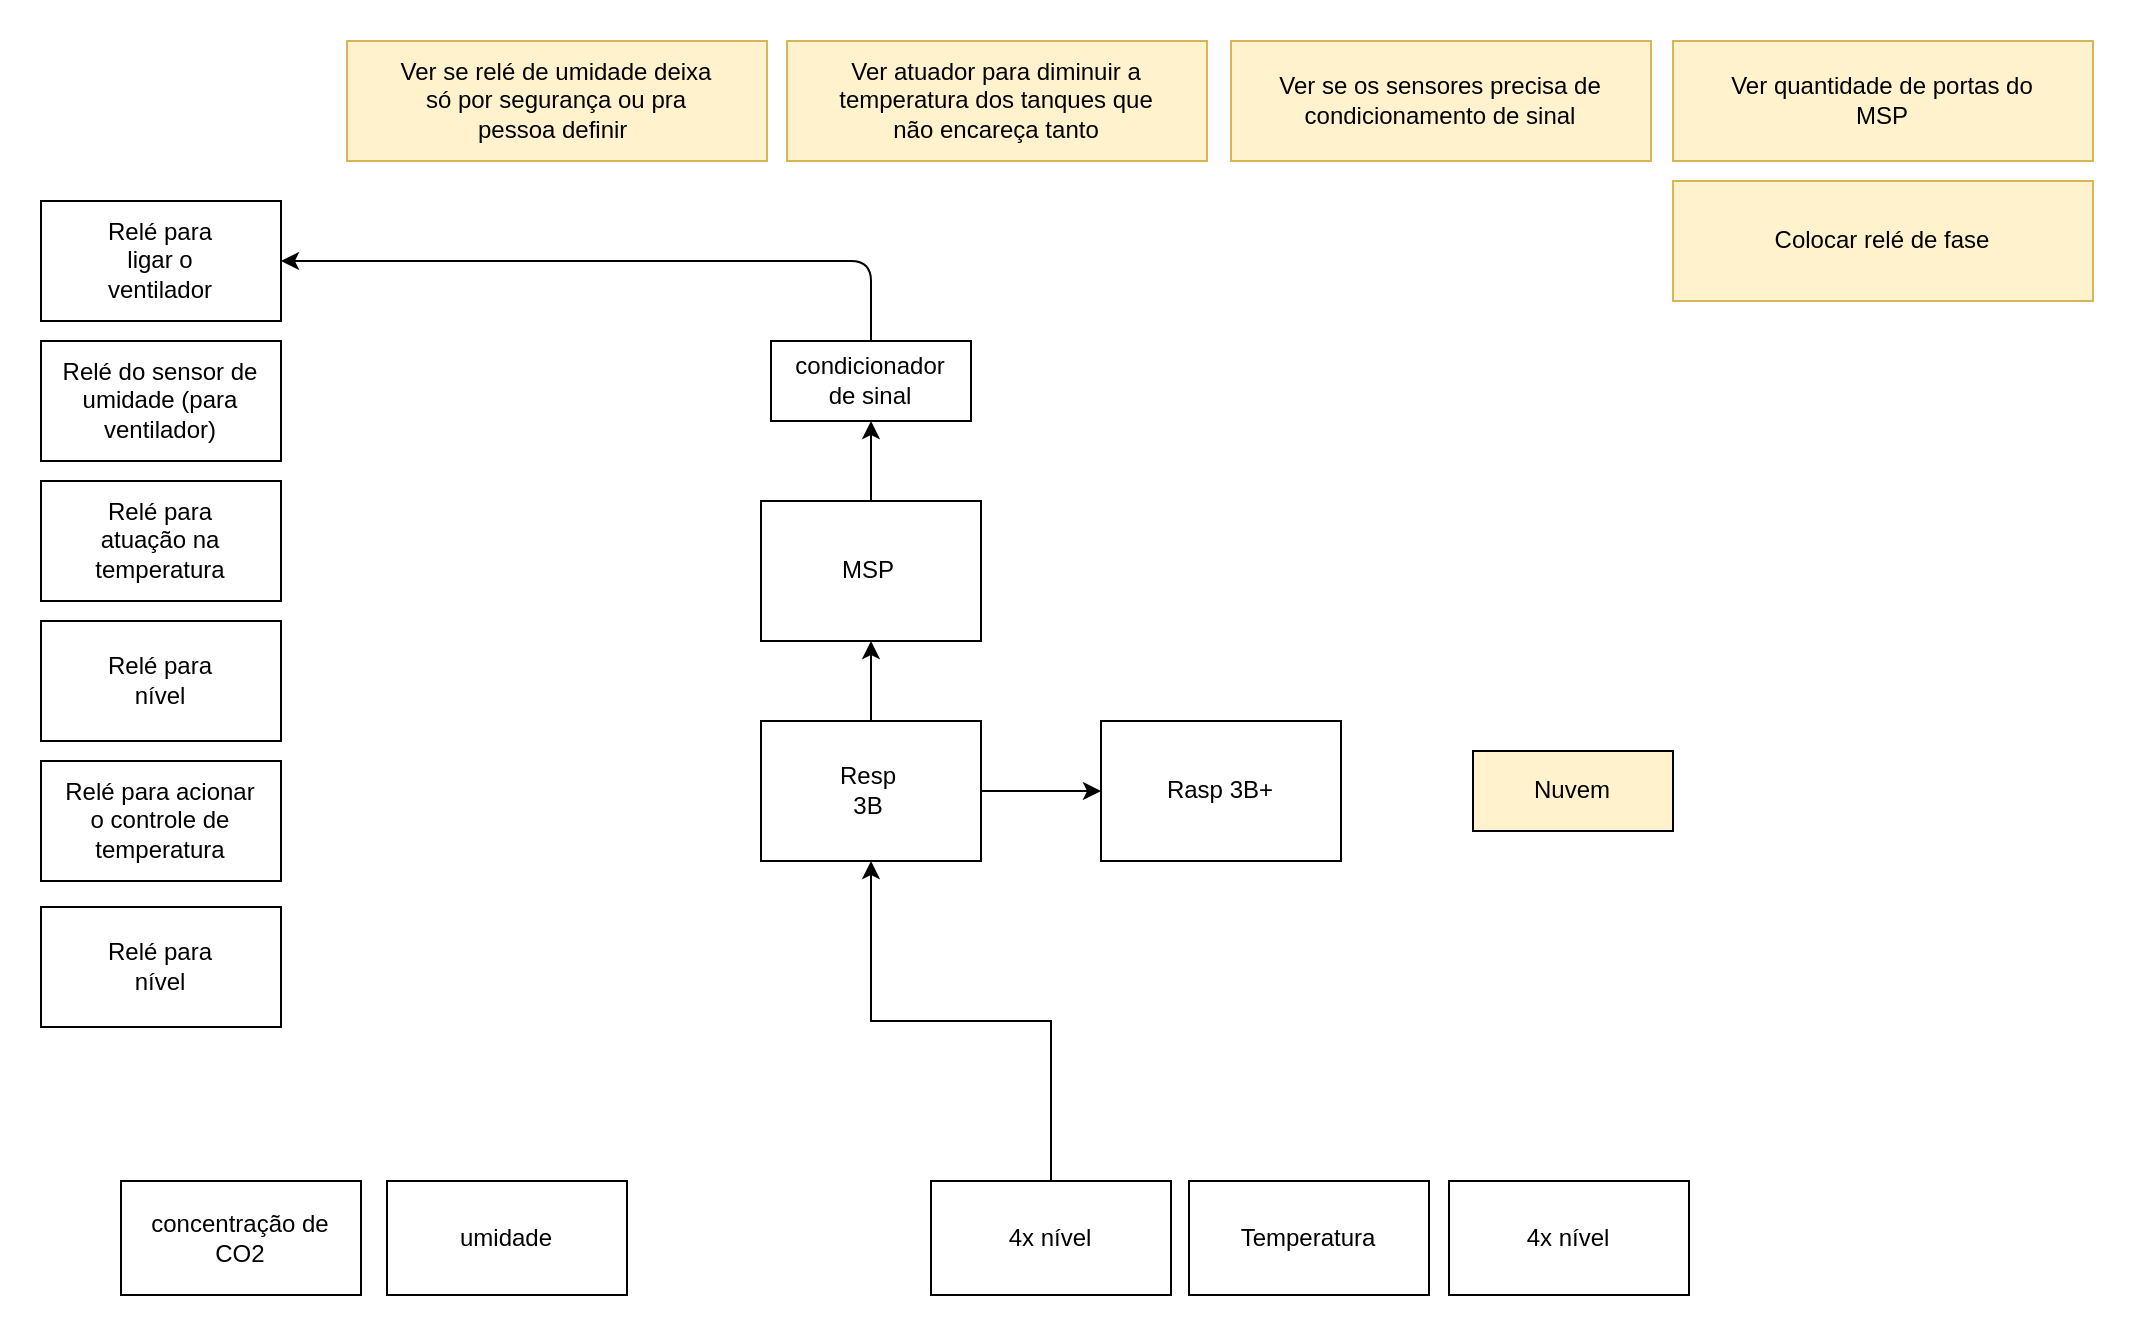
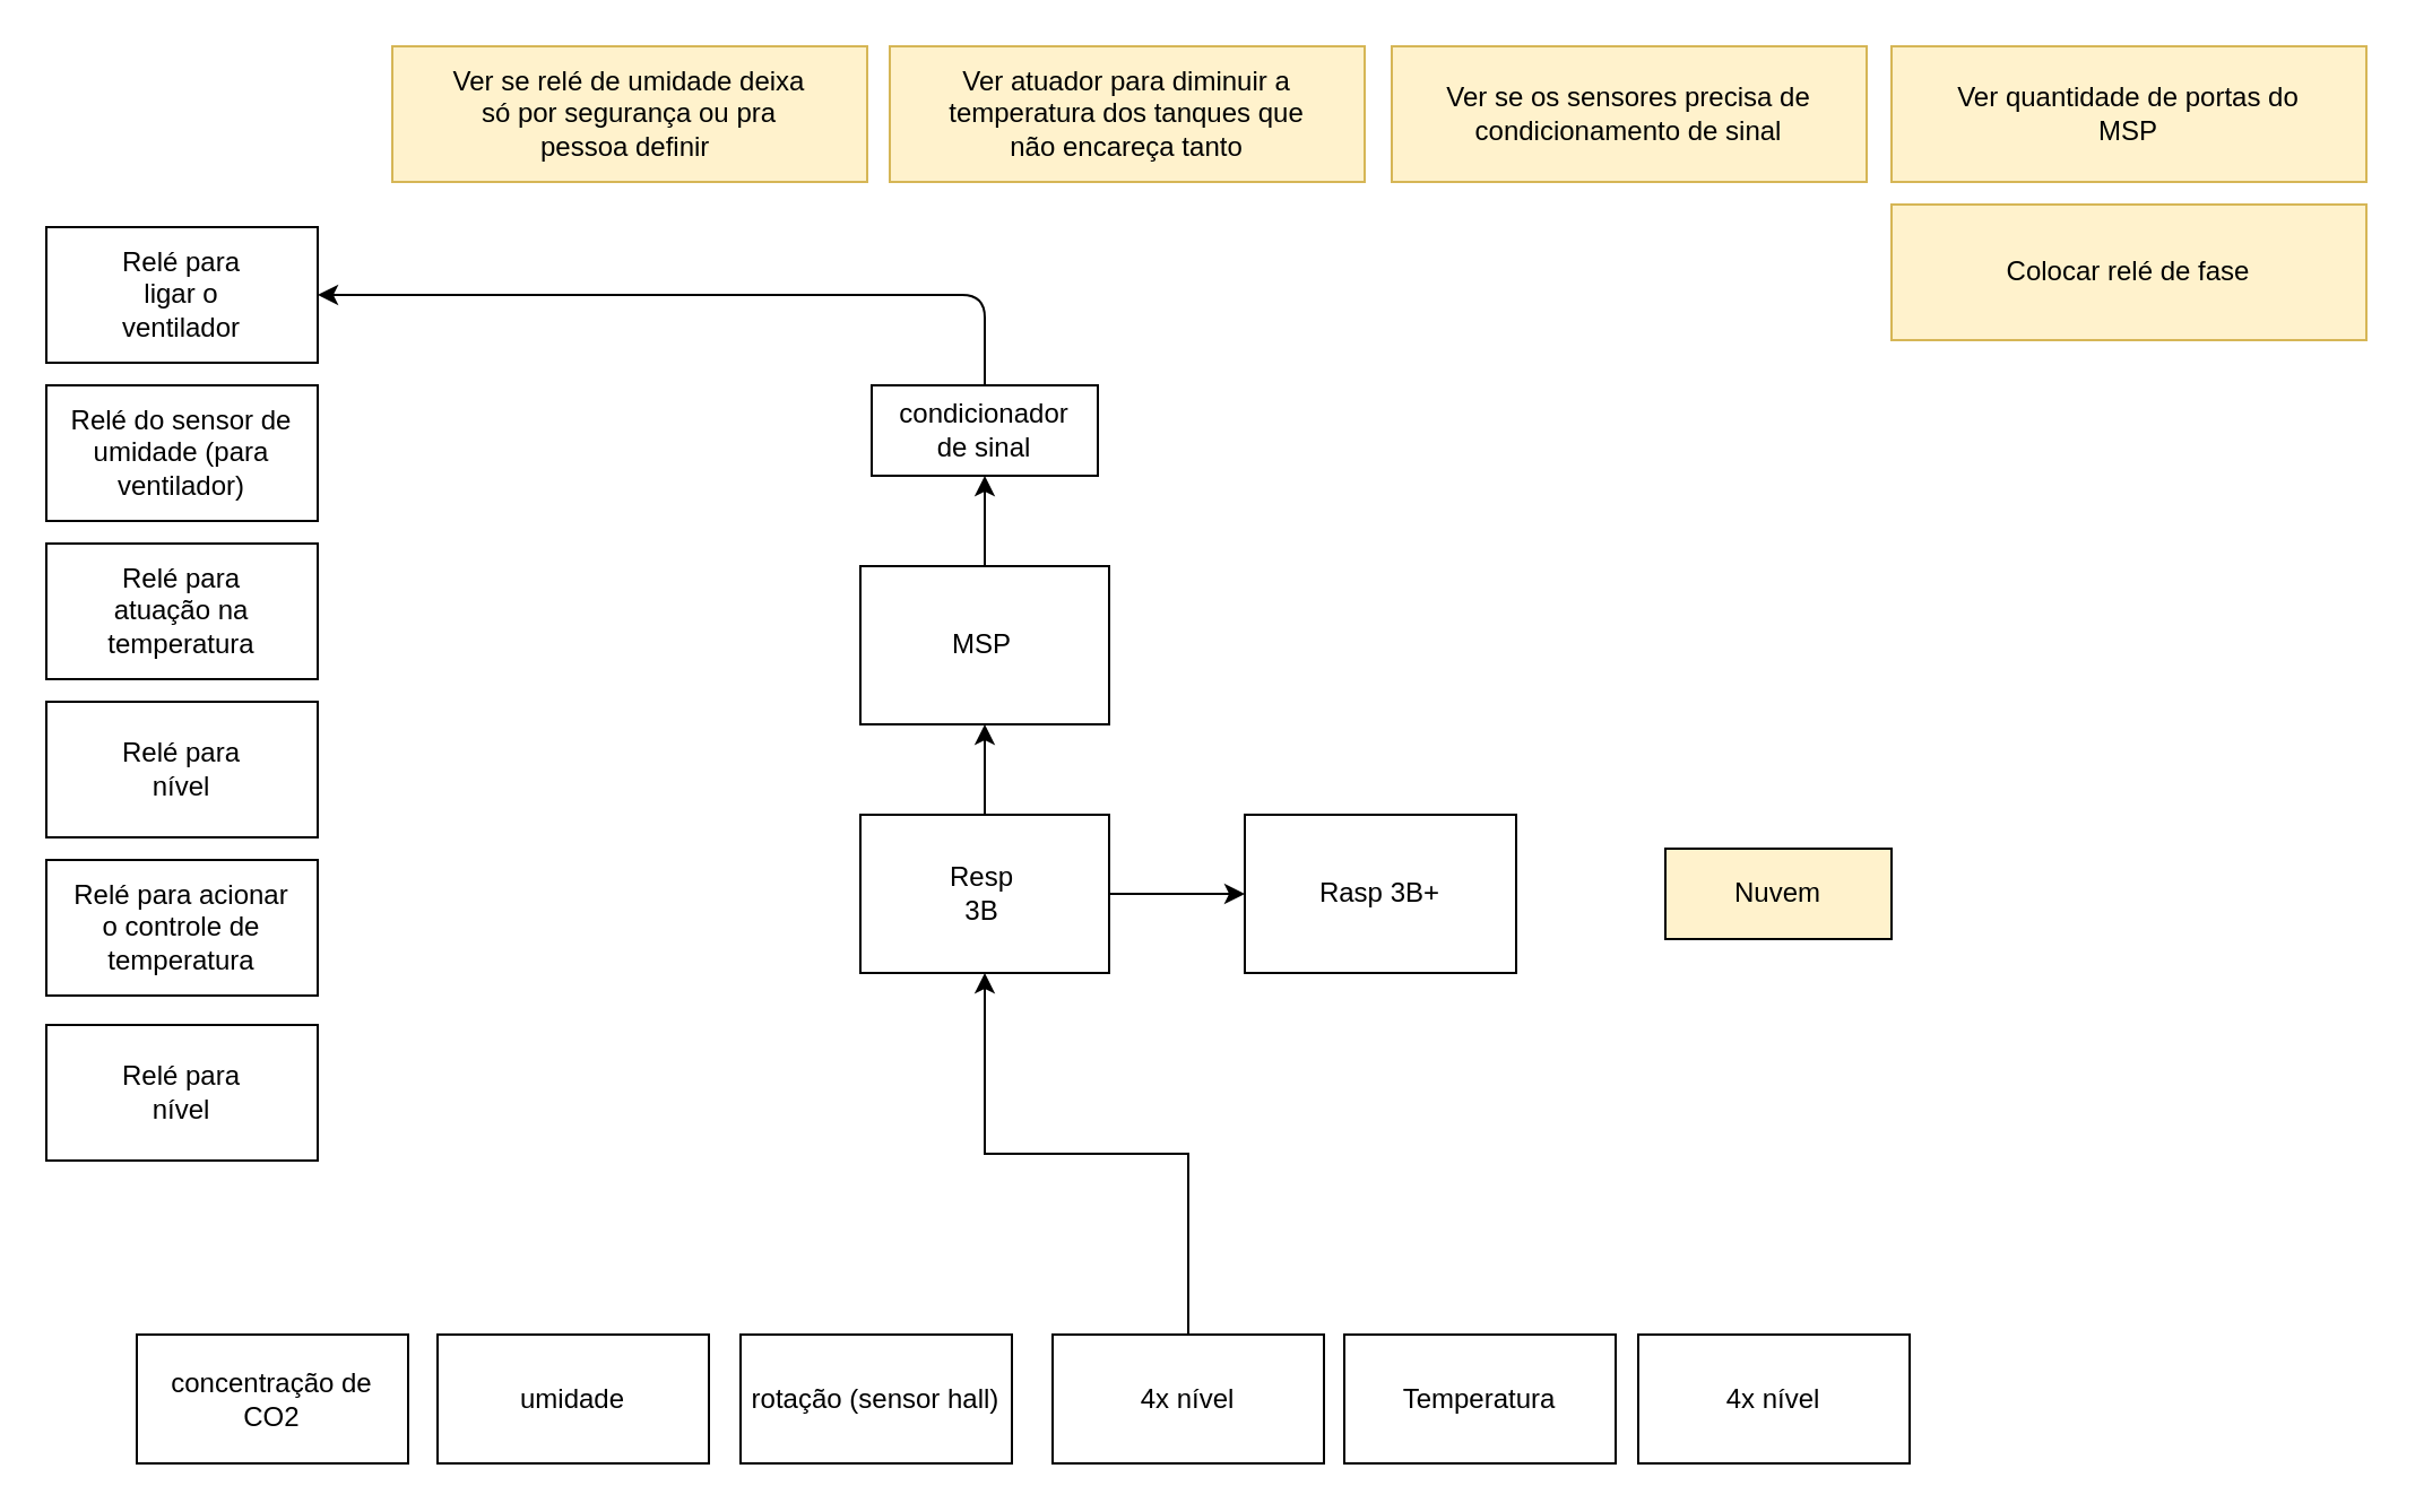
  <mxCell id="0" />
  <mxCell id="1" parent="0" />
  <mxCell id="2" value="" style="edgeStyle=orthogonalEdgeStyle;rounded=0;orthogonalLoop=1;jettySize=auto;html=1;" parent="1" source="3" target="28" edge="1"><mxGeometry relative="1" as="geometry" /></mxCell>
  <mxCell id="3" value="" style="rounded=0;whiteSpace=wrap;html=1;" parent="1" vertex="1"><mxGeometry x="380" y="250" width="110" height="70" as="geometry" /></mxCell>
  <mxCell id="4" value="MSP" style="text;html=1;strokeColor=none;fillColor=none;align=center;verticalAlign=middle;whiteSpace=wrap;rounded=0;" parent="1" vertex="1"><mxGeometry x="413.5" y="275" width="40" height="20" as="geometry" /></mxCell>
  <mxCell id="5" value="" style="rounded=0;whiteSpace=wrap;html=1;" parent="1" vertex="1"><mxGeometry x="20" y="170" width="120" height="60" as="geometry" /></mxCell>
  <mxCell id="6" value="Relé do sensor de umidade (para ventilador)" style="text;html=1;strokeColor=none;fillColor=none;align=center;verticalAlign=middle;whiteSpace=wrap;rounded=0;" parent="1" vertex="1"><mxGeometry x="30" y="190" width="100" height="20" as="geometry" /></mxCell>
  <mxCell id="7" value="" style="rounded=0;whiteSpace=wrap;html=1;" parent="1" vertex="1"><mxGeometry x="20" y="240" width="120" height="60" as="geometry" /></mxCell>
  <mxCell id="8" value="Relé para atuação na temperatura" style="text;html=1;strokeColor=none;fillColor=none;align=center;verticalAlign=middle;whiteSpace=wrap;rounded=0;" parent="1" vertex="1"><mxGeometry x="50" y="260" width="60" height="20" as="geometry" /></mxCell>
  <mxCell id="9" value="" style="rounded=0;whiteSpace=wrap;html=1;" parent="1" vertex="1"><mxGeometry x="20" y="100" width="120" height="60" as="geometry" /></mxCell>
  <mxCell id="10" value="Relé para ligar o ventilador" style="text;html=1;strokeColor=none;fillColor=none;align=center;verticalAlign=middle;whiteSpace=wrap;rounded=0;" parent="1" vertex="1"><mxGeometry x="50" y="120" width="60" height="20" as="geometry" /></mxCell>
  <mxCell id="11" value="" style="rounded=0;whiteSpace=wrap;html=1;" parent="1" vertex="1"><mxGeometry x="20" y="310" width="120" height="60" as="geometry" /></mxCell>
  <mxCell id="12" value="Relé para nível" style="text;html=1;strokeColor=none;fillColor=none;align=center;verticalAlign=middle;whiteSpace=wrap;rounded=0;" parent="1" vertex="1"><mxGeometry x="50" y="330" width="60" height="20" as="geometry" /></mxCell>
  <mxCell id="13" value="" style="rounded=0;whiteSpace=wrap;html=1;" parent="1" vertex="1"><mxGeometry x="20" y="380" width="120" height="60" as="geometry" /></mxCell>
  <mxCell id="14" value="Relé para acionar o controle de temperatura" style="text;html=1;strokeColor=none;fillColor=none;align=center;verticalAlign=middle;whiteSpace=wrap;rounded=0;" parent="1" vertex="1"><mxGeometry x="30" y="400" width="100" height="20" as="geometry" /></mxCell>
  <mxCell id="15" value="" style="rounded=0;whiteSpace=wrap;html=1;fillColor=#fff2cc;strokeColor=#d6b656;" parent="1" vertex="1"><mxGeometry x="173" y="20" width="210" height="60" as="geometry" /></mxCell>
  <mxCell id="16" value="Ver se relé de umidade deixa só por segurança ou pra pessoa definir&amp;nbsp;" style="text;html=1;strokeColor=none;fillColor=none;align=center;verticalAlign=middle;whiteSpace=wrap;rounded=0;" parent="1" vertex="1"><mxGeometry x="193" y="40" width="170" height="20" as="geometry" /></mxCell>
  <mxCell id="17" value="" style="rounded=0;whiteSpace=wrap;html=1;fillColor=#fff2cc;strokeColor=#d6b656;" parent="1" vertex="1"><mxGeometry x="393" y="20" width="210" height="60" as="geometry" /></mxCell>
  <mxCell id="18" value="Ver atuador para diminuir a temperatura dos tanques que não encareça tanto" style="text;html=1;strokeColor=none;fillColor=none;align=center;verticalAlign=middle;whiteSpace=wrap;rounded=0;" parent="1" vertex="1"><mxGeometry x="413" y="40" width="170" height="20" as="geometry" /></mxCell>
  <mxCell id="19" value="" style="rounded=0;whiteSpace=wrap;html=1;" parent="1" vertex="1"><mxGeometry x="20" y="453" width="120" height="60" as="geometry" /></mxCell>
  <mxCell id="20" value="Relé para nível" style="text;html=1;strokeColor=none;fillColor=none;align=center;verticalAlign=middle;whiteSpace=wrap;rounded=0;" parent="1" vertex="1"><mxGeometry x="50" y="473" width="60" height="20" as="geometry" /></mxCell>
  <mxCell id="21" value="" style="endArrow=classic;html=1;entryX=1;entryY=0.5;entryDx=0;entryDy=0;" parent="1" target="9" edge="1"><mxGeometry width="50" height="50" relative="1" as="geometry"><mxPoint x="435" y="170" as="sourcePoint" /><mxPoint x="400" y="240" as="targetPoint" /><Array as="points"><mxPoint x="435" y="130" /></Array></mxGeometry></mxCell>
  <mxCell id="22" value="" style="edgeStyle=orthogonalEdgeStyle;rounded=0;orthogonalLoop=1;jettySize=auto;html=1;entryX=0.5;entryY=1;entryDx=0;entryDy=0;" parent="1" source="24" target="3" edge="1"><mxGeometry relative="1" as="geometry" /></mxCell>
  <mxCell id="23" value="" style="edgeStyle=orthogonalEdgeStyle;rounded=0;orthogonalLoop=1;jettySize=auto;html=1;" parent="1" source="24" target="31" edge="1"><mxGeometry relative="1" as="geometry" /></mxCell>
  <mxCell id="24" value="" style="rounded=0;whiteSpace=wrap;html=1;" parent="1" vertex="1"><mxGeometry x="380" y="360" width="110" height="70" as="geometry" /></mxCell>
  <mxCell id="25" value="Resp 3B" style="text;html=1;strokeColor=none;fillColor=none;align=center;verticalAlign=middle;whiteSpace=wrap;rounded=0;" parent="1" vertex="1"><mxGeometry x="413.5" y="385" width="40" height="20" as="geometry" /></mxCell>
  <mxCell id="26" value="" style="rounded=0;whiteSpace=wrap;html=1;fillColor=#fff2cc;strokeColor=#d6b656;" parent="1" vertex="1"><mxGeometry x="615" y="20" width="210" height="60" as="geometry" /></mxCell>
  <mxCell id="27" value="Ver se os sensores precisa de condicionamento de sinal" style="text;html=1;strokeColor=none;fillColor=none;align=center;verticalAlign=middle;whiteSpace=wrap;rounded=0;" parent="1" vertex="1"><mxGeometry x="635" y="40" width="170" height="20" as="geometry" /></mxCell>
  <mxCell id="28" value="condicionador&lt;br&gt;de sinal" style="whiteSpace=wrap;html=1;align=center;" parent="1" vertex="1"><mxGeometry x="385" y="170" width="100" height="40" as="geometry" /></mxCell>
  <mxCell id="29" value="" style="rounded=0;whiteSpace=wrap;html=1;fillColor=#fff2cc;strokeColor=#d6b656;" parent="1" vertex="1"><mxGeometry x="836" y="20" width="210" height="60" as="geometry" /></mxCell>
  <mxCell id="30" value="Ver quantidade de portas do MSP" style="text;html=1;strokeColor=none;fillColor=none;align=center;verticalAlign=middle;whiteSpace=wrap;rounded=0;" parent="1" vertex="1"><mxGeometry x="856" y="40" width="170" height="20" as="geometry" /></mxCell>
  <mxCell id="31" value="Rasp 3B+" style="whiteSpace=wrap;html=1;align=center;" parent="1" vertex="1"><mxGeometry x="550" y="360" width="120" height="70" as="geometry" /></mxCell>
  <mxCell id="32" value="Nuvem" style="whiteSpace=wrap;html=1;align=center;fillColor=#fff2cc;" parent="1" vertex="1"><mxGeometry x="736" y="375" width="100" height="40" as="geometry" /></mxCell>
  <mxCell id="33" value="" style="rounded=0;whiteSpace=wrap;html=1;fillColor=#fff2cc;strokeColor=#d6b656;" parent="1" vertex="1"><mxGeometry x="836" y="90" width="210" height="60" as="geometry" /></mxCell>
  <mxCell id="34" value="Colocar relé de fase" style="text;html=1;strokeColor=none;fillColor=none;align=center;verticalAlign=middle;whiteSpace=wrap;rounded=0;" parent="1" vertex="1"><mxGeometry x="856" y="110" width="170" height="20" as="geometry" /></mxCell>
  <mxCell id="35" value="umidade" style="whiteSpace=wrap;html=1;align=center;" vertex="1" parent="1"><mxGeometry x="193" y="590" width="120" height="57" as="geometry" /></mxCell>
  <mxCell id="36" style="edgeStyle=orthogonalEdgeStyle;rounded=0;orthogonalLoop=1;jettySize=auto;html=1;entryX=0.5;entryY=1;entryDx=0;entryDy=0;" edge="1" parent="1" source="37" target="24"><mxGeometry relative="1" as="geometry" /></mxCell>
  <mxCell id="37" value="4x nível" style="whiteSpace=wrap;html=1;align=center;" vertex="1" parent="1"><mxGeometry x="465" y="590" width="120" height="57" as="geometry" /></mxCell>
  <mxCell id="38" value="Temperatura" style="whiteSpace=wrap;html=1;align=center;" vertex="1" parent="1"><mxGeometry x="594" y="590" width="120" height="57" as="geometry" /></mxCell>
  <mxCell id="39" value="4x nível" style="whiteSpace=wrap;html=1;align=center;" vertex="1" parent="1"><mxGeometry x="724" y="590" width="120" height="57" as="geometry" /></mxCell>
  <mxCell id="40" value="concentração de&lt;br&gt;CO2" style="whiteSpace=wrap;html=1;align=center;" vertex="1" parent="1"><mxGeometry x="60" y="590" width="120" height="57" as="geometry" /></mxCell>
+ <mxCell id="41" value="rotação (sensor hall)" style="whiteSpace=wrap;html=1;align=center;" vertex="1" parent="1"><mxGeometry x="327" y="590" width="120" height="57" as="geometry" /></mxCell>
